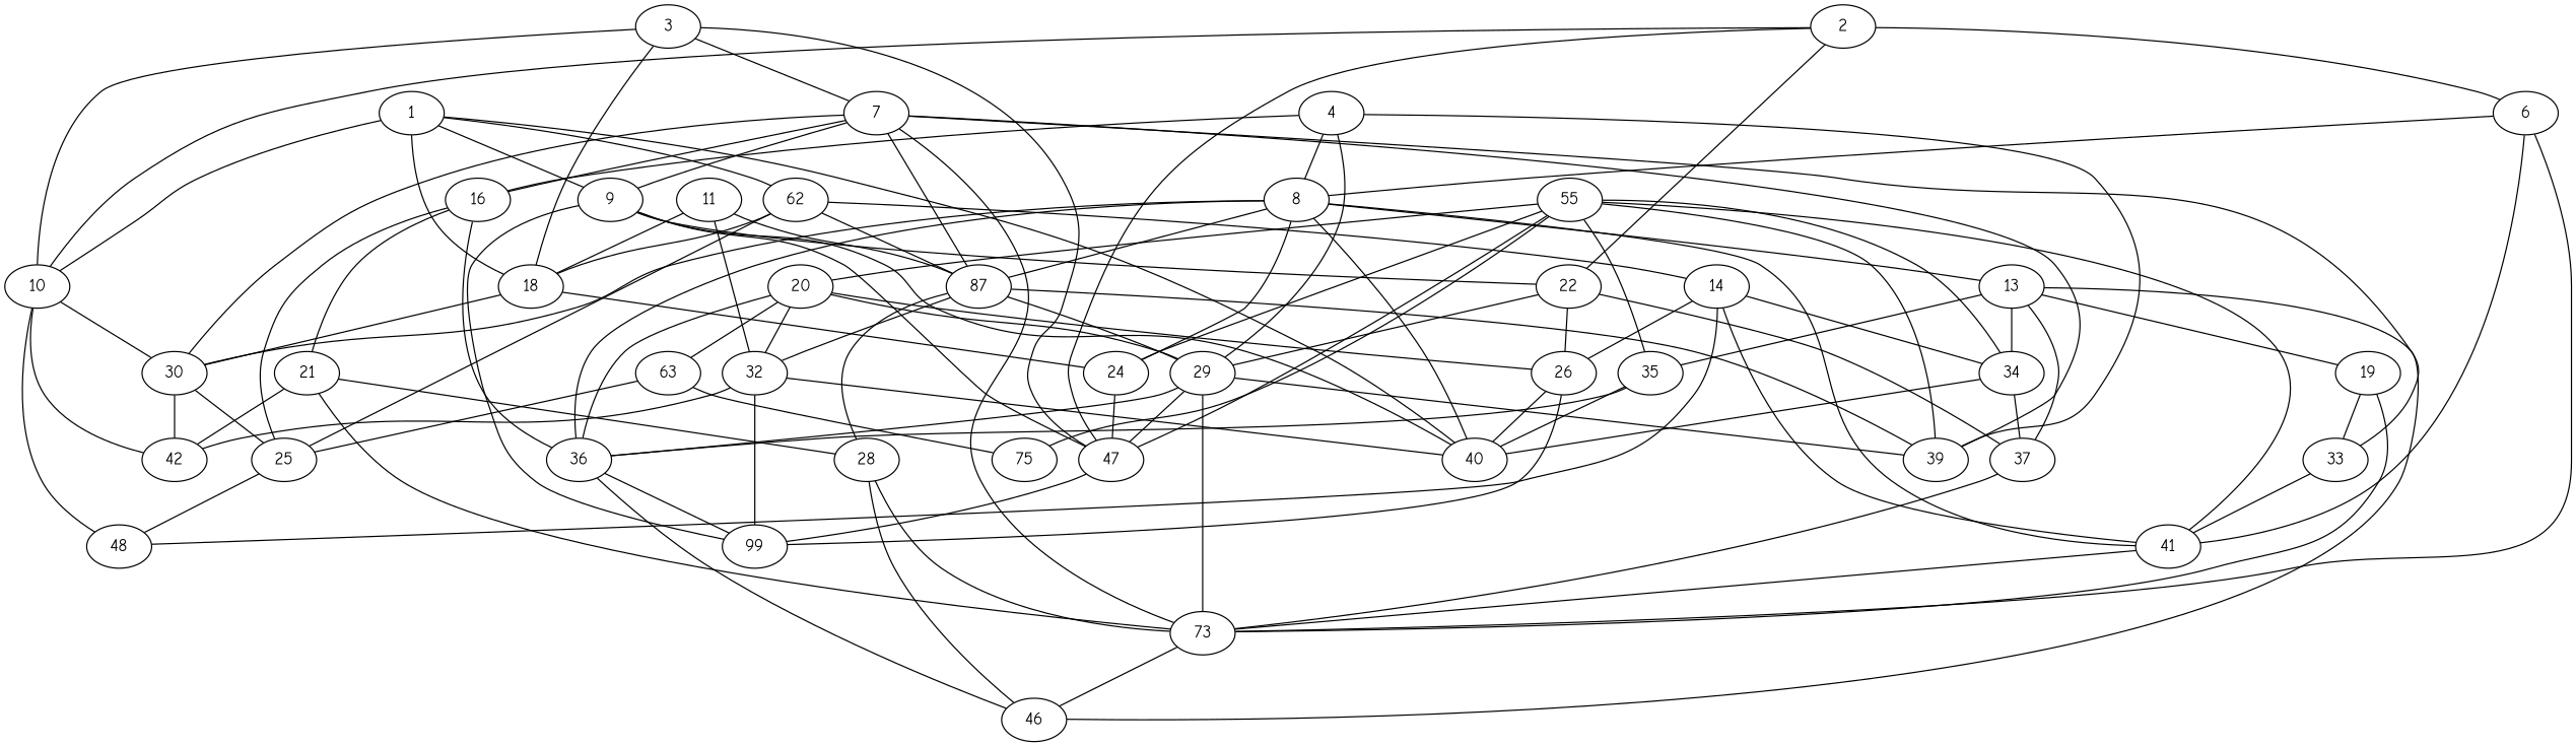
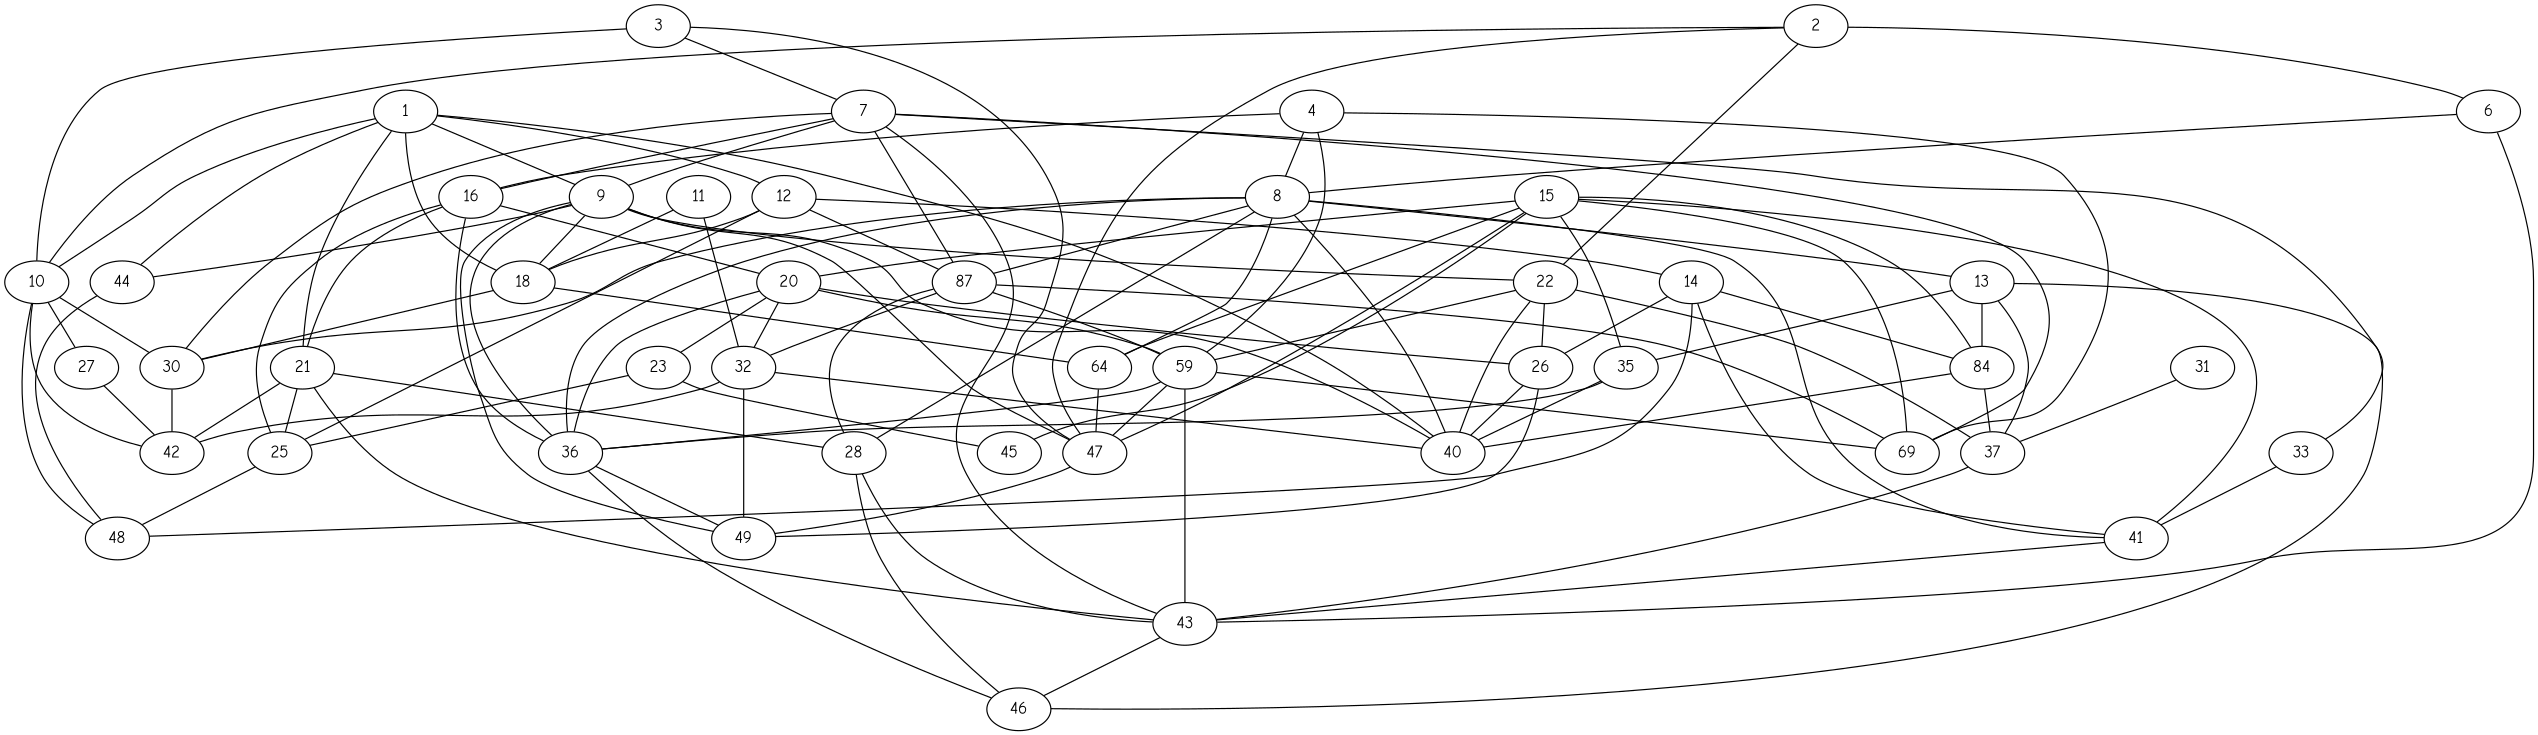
  graph {
    fontname="Comic Neue"
    node [fontname="Comic Neue"]
    edge [fontname="Comic Neue"]
    16
    21
    36
    25
    20
    18
    30
-   24
+   24 [label=64]
    42
-   43 [label=73]
+   43
    28
-   49 [label=99]
+   49
    46
    48
-   29
+   29 [label=59]
    26
    32
-   23 [label=63]
+   23
    47
    1
    40
    9
    10
-   12 [label=62]
+   44
+   12
    22
+   27
    n28 [label=87]
    14
    37
-   39
+   39 [label=69]
    41
-   34
+   34 [label=84]
    2
    6
    33
    8
    13
    3
    7
    4
    35
-   19
    11
-   15 [label=55]
-   45 [label=75]
+   15
+   45
+   31
    16 -- 21
    16 -- 36
    16 -- 25
-   30 -- 25
+   16 -- 20
+   21 -- 25
    21 -- 42
    21 -- 43
    21 -- 28
    36 -- 49
    36 -- 46
    25 -- 48
    20 -- 36
    20 -- 29
    20 -- 26
    20 -- 32
    20 -- 23
    18 -- 30
    18 -- 24
    30 -- 42
    24 -- 47
    43 -- 46
    28 -- 43
    28 -- 46
    29 -- 36
    29 -- 43
    29 -- 47
    29 -- 39
    26 -- 49
    26 -- 40
    32 -- 42
    32 -- 49
    32 -- 40
    23 -- 25
    23 -- 45
    47 -- 49
+   1 -- 21
    1 -- 18
    1 -- 40
    1 -- 9
    1 -- 10
+   1 -- 44
    1 -- 12
+   9 -- 36
    9 -- 49
    9 -- 47
    9 -- 40
+   9 -- 44
    9 -- 22
    10 -- 30
    10 -- 42
    10 -- 48
+   10 -- 27
+   44 -- 48
    12 -- 25
    12 -- 18
    12 -- n28
    12 -- 14
    22 -- 29
    22 -- 26
+   22 -- 40
    22 -- 37
+   27 -- 42
    n28 -- 28
    n28 -- 29
    n28 -- 32
    n28 -- 39
    14 -- 48
    14 -- 26
    14 -- 41
    14 -- 34
    37 -- 43
    41 -- 43
    34 -- 40
    34 -- 37
    2 -- 47
    2 -- 10
    2 -- 22
    2 -- 6
    6 -- 43
-   6 -- 41
    6 -- 8
    33 -- 41
    8 -- 36
    8 -- 30
    8 -- 24
+   8 -- 28
    8 -- 40
    8 -- n28
    8 -- 41
    8 -- 13
    13 -- 46
    13 -- 37
    13 -- 34
    13 -- 35
-   13 -- 19
-   3 -- 18
+   9 -- 18
    3 -- 47
    3 -- 10
    3 -- 7
    7 -- 16
    7 -- 30
    7 -- 43
    7 -- 9
    7 -- n28
    7 -- 39
    7 -- 33
    4 -- 16
    4 -- 29
    4 -- 39
    4 -- 8
    35 -- 36
    35 -- 40
-   19 -- 43
-   19 -- 33
    11 -- 18
    11 -- 32
-   11 -- n28
    15 -- 20
    15 -- 24
    15 -- 47
    15 -- 39
    15 -- 41
    15 -- 34
    15 -- 35
    15 -- 45
+   31 -- 37
  }
